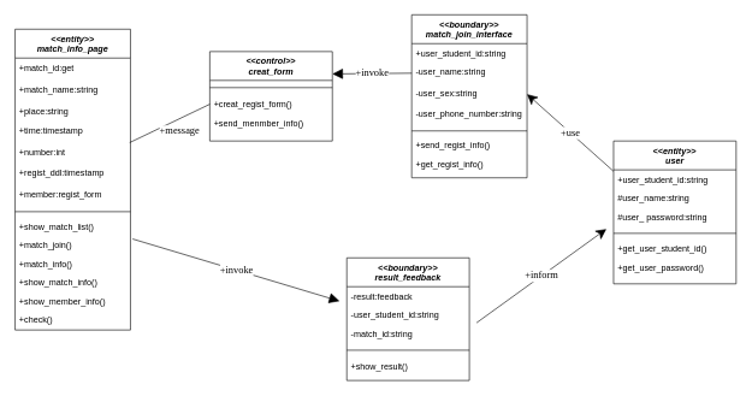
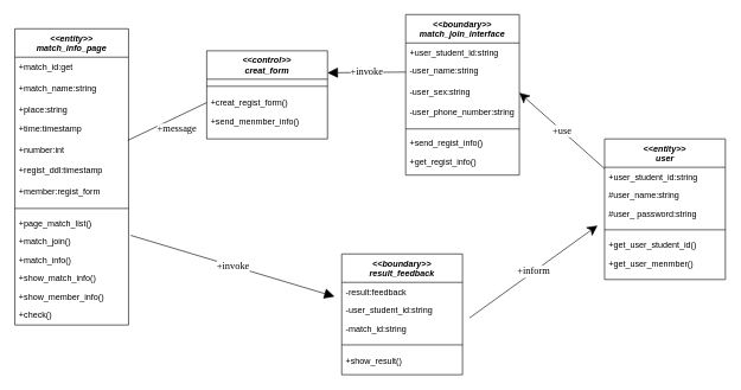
  <mxCell id="0" />
  <mxCell id="1" parent="0" />
  <mxCell id="2" value="&lt;&lt;entity&gt;&gt;&#10;match_info_page&#10;" style="swimlane;fontStyle=3;align=center;verticalAlign=top;childLayout=stackLayout;horizontal=1;startSize=40;horizontalStack=0;resizeParent=1;resizeLast=0;collapsible=1;marginBottom=0;rounded=0;shadow=0;strokeWidth=1;" parent="1" vertex="1"><mxGeometry x="20" y="40" width="160" height="417" as="geometry"><mxRectangle x="230" y="140" width="160" height="26" as="alternateBounds" /></mxGeometry></mxCell>
  <mxCell id="3" value="+match_id:get&#10;" style="text;align=left;verticalAlign=top;spacingLeft=4;spacingRight=4;overflow=hidden;rotatable=0;points=[[0,0.5],[1,0.5]];portConstraint=eastwest;rounded=0;shadow=0;html=0;" parent="2" vertex="1"><mxGeometry y="40" width="160" height="30" as="geometry" /></mxCell>
  <mxCell id="4" value="+match_name:string&#10;" style="text;align=left;verticalAlign=top;spacingLeft=4;spacingRight=4;overflow=hidden;rotatable=0;points=[[0,0.5],[1,0.5]];portConstraint=eastwest;rounded=0;shadow=0;html=0;" parent="2" vertex="1"><mxGeometry y="70" width="160" height="30" as="geometry" /></mxCell>
  <mxCell id="5" value="+place:string" style="text;align=left;verticalAlign=top;spacingLeft=4;spacingRight=4;overflow=hidden;rotatable=0;points=[[0,0.5],[1,0.5]];portConstraint=eastwest;rounded=0;shadow=0;html=0;" parent="2" vertex="1"><mxGeometry y="100" width="160" height="28" as="geometry" /></mxCell>
  <mxCell id="6" value="+time:timestamp" style="text;align=left;verticalAlign=top;spacingLeft=4;spacingRight=4;overflow=hidden;rotatable=0;points=[[0,0.5],[1,0.5]];portConstraint=eastwest;rounded=0;shadow=0;html=0;" parent="2" vertex="1"><mxGeometry y="128" width="160" height="30" as="geometry" /></mxCell>
  <mxCell id="7" value="+number:int" style="text;align=left;verticalAlign=top;spacingLeft=4;spacingRight=4;overflow=hidden;rotatable=0;points=[[0,0.5],[1,0.5]];portConstraint=eastwest;rounded=0;shadow=0;html=0;" parent="2" vertex="1"><mxGeometry y="158" width="160" height="28" as="geometry" /></mxCell>
  <mxCell id="8" value="+regist_ddl:timestamp" style="text;align=left;verticalAlign=top;spacingLeft=4;spacingRight=4;overflow=hidden;rotatable=0;points=[[0,0.5],[1,0.5]];portConstraint=eastwest;rounded=0;shadow=0;html=0;" parent="2" vertex="1"><mxGeometry y="186" width="160" height="30" as="geometry" /></mxCell>
  <mxCell id="9" value="+member:regist_form" style="text;align=left;verticalAlign=top;spacingLeft=4;spacingRight=4;overflow=hidden;rotatable=0;points=[[0,0.5],[1,0.5]];portConstraint=eastwest;rounded=0;shadow=0;html=0;" parent="2" vertex="1"><mxGeometry y="216" width="160" height="30" as="geometry" /></mxCell>
  <mxCell id="10" value="" style="line;html=1;strokeWidth=1;align=left;verticalAlign=middle;spacingTop=-1;spacingLeft=3;spacingRight=3;rotatable=0;labelPosition=right;points=[];portConstraint=eastwest;" parent="2" vertex="1"><mxGeometry y="246" width="160" height="14" as="geometry" /></mxCell>
- <mxCell id="11" value="+show_match_list()" style="text;align=left;verticalAlign=top;spacingLeft=4;spacingRight=4;overflow=hidden;rotatable=0;points=[[0,0.5],[1,0.5]];portConstraint=eastwest;" parent="2" vertex="1"><mxGeometry y="260" width="160" height="26" as="geometry" /></mxCell>
+ <mxCell id="11" value="+page_match_list()" style="text;align=left;verticalAlign=top;spacingLeft=4;spacingRight=4;overflow=hidden;rotatable=0;points=[[0,0.5],[1,0.5]];portConstraint=eastwest;" parent="2" vertex="1"><mxGeometry y="260" width="160" height="26" as="geometry" /></mxCell>
  <mxCell id="12" value="+match_join()" style="text;align=left;verticalAlign=top;spacingLeft=4;spacingRight=4;overflow=hidden;rotatable=0;points=[[0,0.5],[1,0.5]];portConstraint=eastwest;" parent="2" vertex="1"><mxGeometry y="286" width="160" height="26" as="geometry" /></mxCell>
  <mxCell id="13" value="+match_info()" style="text;align=left;verticalAlign=top;spacingLeft=4;spacingRight=4;overflow=hidden;rotatable=0;points=[[0,0.5],[1,0.5]];portConstraint=eastwest;" parent="2" vertex="1"><mxGeometry y="312" width="160" height="26" as="geometry" /></mxCell>
  <mxCell id="14" value="+show_match_info()" style="text;align=left;verticalAlign=top;spacingLeft=4;spacingRight=4;overflow=hidden;rotatable=0;points=[[0,0.5],[1,0.5]];portConstraint=eastwest;" parent="2" vertex="1"><mxGeometry y="338" width="160" height="26" as="geometry" /></mxCell>
  <mxCell id="15" value="+show_member_info()" style="text;align=left;verticalAlign=top;spacingLeft=4;spacingRight=4;overflow=hidden;rotatable=0;points=[[0,0.5],[1,0.5]];portConstraint=eastwest;" parent="2" vertex="1"><mxGeometry y="364" width="160" height="26" as="geometry" /></mxCell>
  <mxCell id="16" value="+check()" style="text;align=left;verticalAlign=top;spacingLeft=4;spacingRight=4;overflow=hidden;rotatable=0;points=[[0,0.5],[1,0.5]];portConstraint=eastwest;" parent="2" vertex="1"><mxGeometry y="390" width="160" height="26" as="geometry" /></mxCell>
  <mxCell id="17" style="edgeStyle=orthogonalEdgeStyle;rounded=0;orthogonalLoop=1;jettySize=auto;html=1;exitX=1;exitY=0.5;exitDx=0;exitDy=0;" parent="2" source="5" target="5" edge="1"><mxGeometry relative="1" as="geometry" /></mxCell>
  <mxCell id="18" value="&lt;&lt;boundary&gt;&gt;&#10;result_feedback&#10;" style="swimlane;fontStyle=3;align=center;verticalAlign=top;childLayout=stackLayout;horizontal=1;startSize=40;horizontalStack=0;resizeParent=1;resizeLast=0;collapsible=1;marginBottom=0;rounded=0;shadow=0;strokeWidth=1;" parent="1" vertex="1"><mxGeometry x="480" y="357" width="170" height="170" as="geometry"><mxRectangle x="230" y="140" width="160" height="26" as="alternateBounds" /></mxGeometry></mxCell>
  <mxCell id="19" value="-result:feedback" style="text;align=left;verticalAlign=top;spacingLeft=4;spacingRight=4;overflow=hidden;rotatable=0;points=[[0,0.5],[1,0.5]];portConstraint=eastwest;rounded=0;shadow=0;html=0;" parent="18" vertex="1"><mxGeometry y="40" width="170" height="26" as="geometry" /></mxCell>
  <mxCell id="20" value="-user_student_id:string" style="text;align=left;verticalAlign=top;spacingLeft=4;spacingRight=4;overflow=hidden;rotatable=0;points=[[0,0.5],[1,0.5]];portConstraint=eastwest;rounded=0;shadow=0;html=0;" parent="18" vertex="1"><mxGeometry y="66" width="170" height="26" as="geometry" /></mxCell>
  <mxCell id="21" value="-match_id:string" style="text;align=left;verticalAlign=top;spacingLeft=4;spacingRight=4;overflow=hidden;rotatable=0;points=[[0,0.5],[1,0.5]];portConstraint=eastwest;rounded=0;shadow=0;html=0;" parent="18" vertex="1"><mxGeometry y="92" width="170" height="26" as="geometry" /></mxCell>
  <mxCell id="22" value="" style="line;html=1;strokeWidth=1;align=left;verticalAlign=middle;spacingTop=-1;spacingLeft=3;spacingRight=3;rotatable=0;labelPosition=right;points=[];portConstraint=eastwest;" parent="18" vertex="1"><mxGeometry y="118" width="170" height="20" as="geometry" /></mxCell>
  <mxCell id="23" value="+show_result()" style="text;align=left;verticalAlign=top;spacingLeft=4;spacingRight=4;overflow=hidden;rotatable=0;points=[[0,0.5],[1,0.5]];portConstraint=eastwest;" parent="18" vertex="1"><mxGeometry y="138" width="170" height="26" as="geometry" /></mxCell>
  <mxCell id="24" value="+use" style="endArrow=classic;html=1;rounded=0;endSize=12;entryX=1;entryY=0.5;entryDx=0;entryDy=0;fontFamily=Verdana;fontSize=14;" parent="1" target="31" edge="1"><mxGeometry width="50" height="50" relative="1" as="geometry"><mxPoint x="850" y="237" as="sourcePoint" /><mxPoint x="720" y="117" as="targetPoint" /></mxGeometry></mxCell>
  <mxCell id="25" value="+inform" style="endArrow=classic;html=1;rounded=0;endSize=12;fontSize=14;fontFamily=Verdana;" parent="1" edge="1"><mxGeometry width="50" height="50" relative="1" as="geometry"><mxPoint x="660" y="447" as="sourcePoint" /><mxPoint x="840" y="317" as="targetPoint" /></mxGeometry></mxCell>
  <mxCell id="26" value="&lt;font style=&quot;font-size: 14px;&quot;&gt;+invoke&lt;/font&gt;" style="endArrow=block;endFill=1;endSize=12;html=1;rounded=0;fontSize=14;fontFamily=Verdana;exitX=1.018;exitY=1.185;exitDx=0;exitDy=0;exitPerimeter=0;" parent="1" source="11" edge="1"><mxGeometry width="160" relative="1" as="geometry"><mxPoint x="420" y="137" as="sourcePoint" /><mxPoint x="470" y="417" as="targetPoint" /><Array as="points"><mxPoint x="470" y="417" /></Array></mxGeometry></mxCell>
  <mxCell id="27" value="+message" style="endArrow=none;endFill=1;endSize=12;html=1;rounded=0;fontSize=14;fontFamily=Verdana;startArrow=none;startFill=0;startSize=12;exitX=0;exitY=0.5;exitDx=0;exitDy=0;entryX=0.993;entryY=-0.029;entryDx=0;entryDy=0;entryPerimeter=0;" parent="1" source="38" target="7" edge="1"><mxGeometry x="-0.104" y="16" width="160" relative="1" as="geometry"><mxPoint x="488.72" y="107.812" as="sourcePoint" /><mxPoint x="400" y="57" as="targetPoint" /><mxPoint x="1" as="offset" /></mxGeometry></mxCell>
  <mxCell id="28" value="&lt;&lt;boundary&gt;&gt;&#10;match_join_interface&#10;" style="swimlane;fontStyle=3;align=center;verticalAlign=top;childLayout=stackLayout;horizontal=1;startSize=40;horizontalStack=0;resizeParent=1;resizeLast=0;collapsible=1;marginBottom=0;rounded=0;shadow=0;strokeWidth=1;" parent="1" vertex="1"><mxGeometry x="570" y="20" width="160" height="226" as="geometry"><mxRectangle x="230" y="140" width="160" height="26" as="alternateBounds" /></mxGeometry></mxCell>
  <mxCell id="29" value="+user_student_id:string" style="text;align=left;verticalAlign=top;spacingLeft=4;spacingRight=4;overflow=hidden;rotatable=0;points=[[0,0.5],[1,0.5]];portConstraint=eastwest;rounded=0;shadow=0;html=0;" parent="28" vertex="1"><mxGeometry y="40" width="160" height="26" as="geometry" /></mxCell>
  <mxCell id="30" value="-user_name:string&#10;" style="text;align=left;verticalAlign=top;spacingLeft=4;spacingRight=4;overflow=hidden;rotatable=0;points=[[0,0.5],[1,0.5]];portConstraint=eastwest;rounded=0;shadow=0;html=0;" parent="28" vertex="1"><mxGeometry y="66" width="160" height="30" as="geometry" /></mxCell>
  <mxCell id="31" value="-user_sex:string" style="text;align=left;verticalAlign=top;spacingLeft=4;spacingRight=4;overflow=hidden;rotatable=0;points=[[0,0.5],[1,0.5]];portConstraint=eastwest;rounded=0;shadow=0;html=0;" parent="28" vertex="1"><mxGeometry y="96" width="160" height="28" as="geometry" /></mxCell>
  <mxCell id="32" value="-user_phone_number:string" style="text;align=left;verticalAlign=top;spacingLeft=4;spacingRight=4;overflow=hidden;rotatable=0;points=[[0,0.5],[1,0.5]];portConstraint=eastwest;rounded=0;shadow=0;html=0;" parent="28" vertex="1"><mxGeometry y="124" width="160" height="30" as="geometry" /></mxCell>
  <mxCell id="33" value="" style="line;html=1;strokeWidth=1;align=left;verticalAlign=middle;spacingTop=-1;spacingLeft=3;spacingRight=3;rotatable=0;labelPosition=right;points=[];portConstraint=eastwest;" parent="28" vertex="1"><mxGeometry y="154" width="160" height="14" as="geometry" /></mxCell>
  <mxCell id="34" value="+send_regist_info()" style="text;align=left;verticalAlign=top;spacingLeft=4;spacingRight=4;overflow=hidden;rotatable=0;points=[[0,0.5],[1,0.5]];portConstraint=eastwest;" parent="28" vertex="1"><mxGeometry y="168" width="160" height="26" as="geometry" /></mxCell>
  <mxCell id="35" value="+get_regist_info()" style="text;align=left;verticalAlign=top;spacingLeft=4;spacingRight=4;overflow=hidden;rotatable=0;points=[[0,0.5],[1,0.5]];portConstraint=eastwest;" parent="28" vertex="1"><mxGeometry y="194" width="160" height="32" as="geometry" /></mxCell>
  <mxCell id="36" value="&lt;&lt;control&gt;&gt;&#10;creat_form&#10;" style="swimlane;fontStyle=3;align=center;verticalAlign=top;childLayout=stackLayout;horizontal=1;startSize=40;horizontalStack=0;resizeParent=1;resizeLast=0;collapsible=1;marginBottom=0;rounded=0;shadow=0;strokeWidth=1;" parent="1" vertex="1"><mxGeometry x="290" y="71" width="170" height="124" as="geometry"><mxRectangle x="230" y="140" width="160" height="26" as="alternateBounds" /></mxGeometry></mxCell>
  <mxCell id="37" value="" style="line;html=1;strokeWidth=1;align=left;verticalAlign=middle;spacingTop=-1;spacingLeft=3;spacingRight=3;rotatable=0;labelPosition=right;points=[];portConstraint=eastwest;" parent="36" vertex="1"><mxGeometry y="40" width="170" height="20" as="geometry" /></mxCell>
  <mxCell id="38" value="+creat_regist_form()" style="text;align=left;verticalAlign=top;spacingLeft=4;spacingRight=4;overflow=hidden;rotatable=0;points=[[0,0.5],[1,0.5]];portConstraint=eastwest;" parent="36" vertex="1"><mxGeometry y="60" width="170" height="26" as="geometry" /></mxCell>
  <mxCell id="39" value="+send_menmber_info()" style="text;align=left;verticalAlign=top;spacingLeft=4;spacingRight=4;overflow=hidden;rotatable=0;points=[[0,0.5],[1,0.5]];portConstraint=eastwest;" parent="36" vertex="1"><mxGeometry y="86" width="170" height="38" as="geometry" /></mxCell>
  <mxCell id="40" value="&lt;font style=&quot;font-size: 14px;&quot;&gt;+invoke&lt;/font&gt;" style="endArrow=block;endFill=1;endSize=12;html=1;rounded=0;fontSize=14;fontFamily=Verdana;exitX=0;exitY=0.5;exitDx=0;exitDy=0;entryX=1;entryY=0.25;entryDx=0;entryDy=0;" parent="1" source="30" target="36" edge="1"><mxGeometry width="160" relative="1" as="geometry"><mxPoint x="470" y="97" as="sourcePoint" /><mxPoint x="469.32" y="157.992" as="targetPoint" /></mxGeometry></mxCell>
  <mxCell id="41" value="&lt;&lt;entity&gt;&gt;&#10;user&#10;" style="swimlane;fontStyle=3;align=center;verticalAlign=top;childLayout=stackLayout;horizontal=1;startSize=40;horizontalStack=0;resizeParent=1;resizeLast=0;collapsible=1;marginBottom=0;rounded=0;shadow=0;strokeWidth=1;" parent="1" vertex="1"><mxGeometry x="850" y="195" width="170" height="198" as="geometry"><mxRectangle x="230" y="140" width="160" height="26" as="alternateBounds" /></mxGeometry></mxCell>
  <mxCell id="42" value="+user_student_id:string" style="text;align=left;verticalAlign=top;spacingLeft=4;spacingRight=4;overflow=hidden;rotatable=0;points=[[0,0.5],[1,0.5]];portConstraint=eastwest;rounded=0;shadow=0;html=0;" parent="41" vertex="1"><mxGeometry y="40" width="170" height="26" as="geometry" /></mxCell>
  <mxCell id="43" value="#user_name:string" style="text;align=left;verticalAlign=top;spacingLeft=4;spacingRight=4;overflow=hidden;rotatable=0;points=[[0,0.5],[1,0.5]];portConstraint=eastwest;rounded=0;shadow=0;html=0;" parent="41" vertex="1"><mxGeometry y="66" width="170" height="26" as="geometry" /></mxCell>
  <mxCell id="44" value="#user_ password:string" style="text;align=left;verticalAlign=top;spacingLeft=4;spacingRight=4;overflow=hidden;rotatable=0;points=[[0,0.5],[1,0.5]];portConstraint=eastwest;rounded=0;shadow=0;html=0;" parent="41" vertex="1"><mxGeometry y="92" width="170" height="28" as="geometry" /></mxCell>
  <mxCell id="45" value="" style="line;html=1;strokeWidth=1;align=left;verticalAlign=middle;spacingTop=-1;spacingLeft=3;spacingRight=3;rotatable=0;labelPosition=right;points=[];portConstraint=eastwest;" parent="41" vertex="1"><mxGeometry y="120" width="170" height="16" as="geometry" /></mxCell>
  <mxCell id="46" value="+get_user_student_id()" style="text;align=left;verticalAlign=top;spacingLeft=4;spacingRight=4;overflow=hidden;rotatable=0;points=[[0,0.5],[1,0.5]];portConstraint=eastwest;" parent="41" vertex="1"><mxGeometry y="136" width="170" height="26" as="geometry" /></mxCell>
- <mxCell id="47" value="+get_user_password()" style="text;align=left;verticalAlign=top;spacingLeft=4;spacingRight=4;overflow=hidden;rotatable=0;points=[[0,0.5],[1,0.5]];portConstraint=eastwest;" parent="41" vertex="1"><mxGeometry y="162" width="170" height="34" as="geometry" /></mxCell>
+ <mxCell id="47" value="+get_user_menmber()" style="text;align=left;verticalAlign=top;spacingLeft=4;spacingRight=4;overflow=hidden;rotatable=0;points=[[0,0.5],[1,0.5]];portConstraint=eastwest;" parent="41" vertex="1"><mxGeometry y="162" width="170" height="34" as="geometry" /></mxCell>
